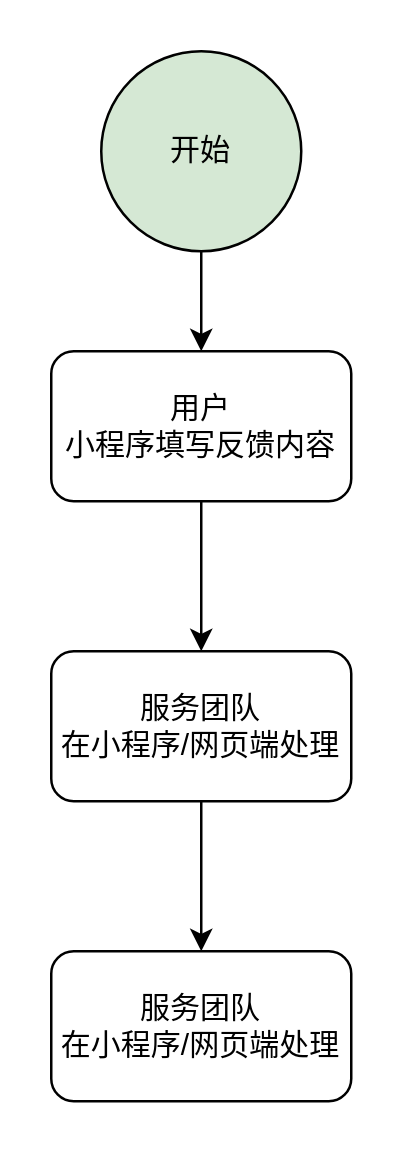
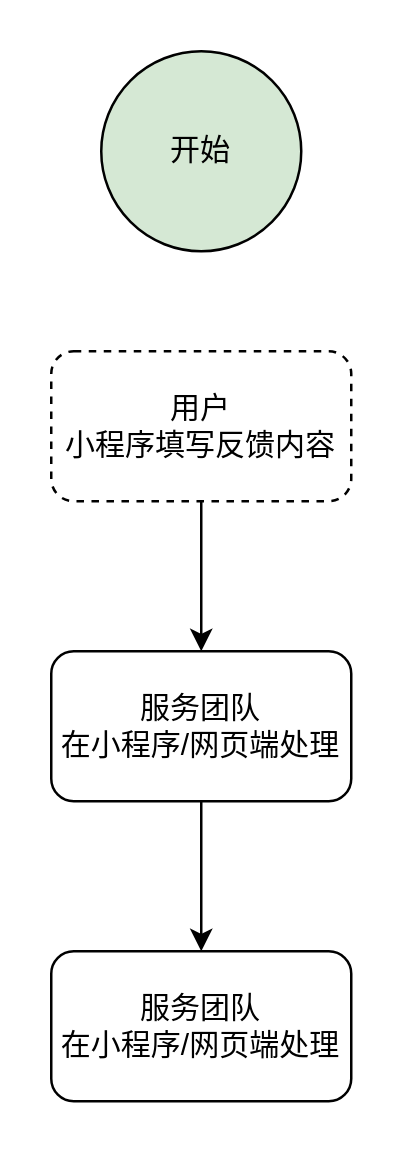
  <mxCell id="0" />
  <mxCell id="1" parent="0" />
- <mxCell id="2" style="edgeStyle=orthogonalEdgeStyle;rounded=0;orthogonalLoop=1;jettySize=auto;html=1;exitX=0.5;exitY=1;exitDx=0;exitDy=0;entryX=0.5;entryY=0;entryDx=0;entryDy=0;" parent="1" source="3" target="5" edge="1"><mxGeometry relative="1" as="geometry" /></mxCell>
  <mxCell id="3" value="开始" style="ellipse;whiteSpace=wrap;html=1;aspect=fixed;fillColor=#d5e8d4;" parent="1" vertex="1"><mxGeometry x="40" y="20" width="80" height="80" as="geometry" /></mxCell>
  <mxCell id="4" style="edgeStyle=orthogonalEdgeStyle;rounded=0;orthogonalLoop=1;jettySize=auto;html=1;exitX=0.5;exitY=1;exitDx=0;exitDy=0;entryX=0.5;entryY=0;entryDx=0;entryDy=0;" parent="1" source="5" target="7" edge="1"><mxGeometry relative="1" as="geometry" /></mxCell>
- <mxCell id="5" value="用户&lt;br&gt;小程序填写反馈内容" style="rounded=1;whiteSpace=wrap;html=1;" parent="1" vertex="1"><mxGeometry x="20" y="140" width="120" height="60" as="geometry" /></mxCell>
+ <mxCell id="5" value="用户&lt;br&gt;小程序填写反馈内容" style="rounded=1;whiteSpace=wrap;html=1;dashed=1;" parent="1" vertex="1"><mxGeometry x="20" y="140" width="120" height="60" as="geometry" /></mxCell>
  <mxCell id="6" style="edgeStyle=orthogonalEdgeStyle;rounded=0;orthogonalLoop=1;jettySize=auto;html=1;exitX=0.5;exitY=1;exitDx=0;exitDy=0;entryX=0.5;entryY=0;entryDx=0;entryDy=0;" edge="1" parent="1" source="7" target="8"><mxGeometry relative="1" as="geometry" /></mxCell>
  <mxCell id="7" value="服务团队&lt;br&gt;在小程序/网页端处理" style="rounded=1;whiteSpace=wrap;html=1;" parent="1" vertex="1"><mxGeometry x="20" y="260" width="120" height="60" as="geometry" /></mxCell>
  <mxCell id="8" value="服务团队&lt;br&gt;在小程序/网页端处理" style="rounded=1;whiteSpace=wrap;html=1;" vertex="1" parent="1"><mxGeometry x="20" y="380" width="120" height="60" as="geometry" /></mxCell>
